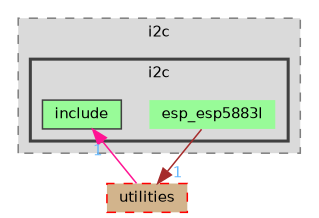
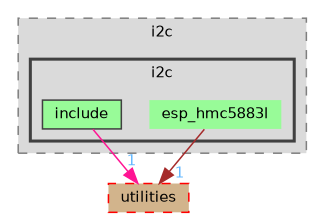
  digraph {
    compound=true
    node [fillcolor=palegreen fontname=Helvetica fontsize=10 shape=box style=filled]
    edge [fontcolor=steelblue1 fontname=Helvetica fontsize=10 headlabel=1 labeldistance=1.5 labelfontname=Helvetica labelfontsize=10]
-   n1 [height=0.2 label=esp_esp5883l shape=plaintext width=0.4]
+   n1 [height=0.2 label=esp_hmc5883l shape=plaintext width=0.4]
    n2 [color=grey25 height=0.2 label=include width=0.4]
    n3 [color=red fillcolor=tan height=0.2 label=utilities style="filled,dashed" width=0.4]
    subgraph cluster_1 {
      bgcolor="#dadada"
      fontname=Helvetica
      fontsize=10
      label=i2c
      pencolor=grey50
      style="filled,dashed"
      subgraph cluster_2 {
        bgcolor="#dadada"
        fontname=Helvetica
        fontsize=10
        label=i2c
        pencolor=grey25
        style="filled,bold"
        n1
        n2
      }
    }
    n1 -> n3 [color=brown]
-   n3 -> n2 [color=deeppink]
+   n2 -> n3 [color=deeppink]
  }
